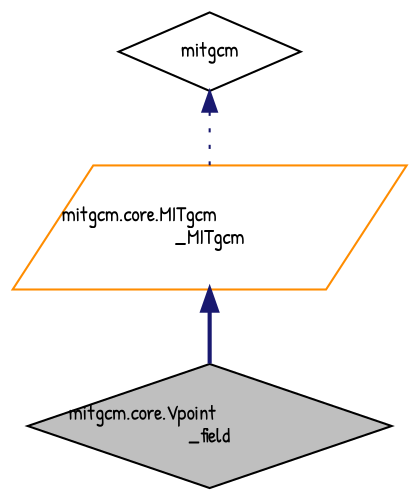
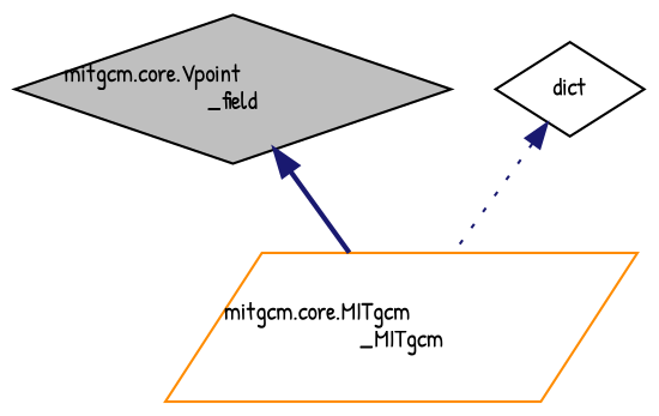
  digraph {
    fontname="Patrick Hand"
    node [color=black fillcolor=white fontname="Patrick Hand" fontsize=10 shape=diamond style=filled]
    edge [color=midnightblue dir=back fontname="Patrick Hand" fontsize=10 labelfontname=Helvetica labelfontsize=10]
    n1 [fillcolor=grey75 fontcolor=black height=0.2 label="mitgcm.core.Vpoint\l_field" width=0.4]
    n2 [color=darkorange height=0.2 label="mitgcm.core.MITgcm\l_MITgcm" shape=parallelogram width=0.4]
-   n3 [height=0.2 label=mitgcm width=0.4]
-   n2 -> n1 [style=bold]
+   n3 [height=0.2 label=dict width=0.4]
+   n1 -> n2 [style=bold]
    n3 -> n2 [style=dotted]
  }
